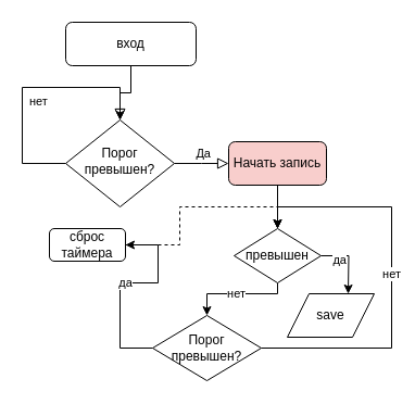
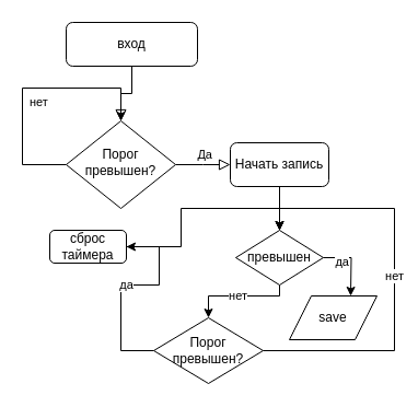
  <mxCell id="0" />
  <mxCell id="1" parent="0" />
  <mxCell id="2" value="" style="rounded=0;html=1;jettySize=auto;orthogonalLoop=1;fontSize=11;endArrow=block;endFill=0;endSize=8;strokeWidth=1;shadow=0;labelBackgroundColor=none;edgeStyle=orthogonalEdgeStyle;" parent="1" source="3" target="6" edge="1"><mxGeometry relative="1" as="geometry" /></mxCell>
  <mxCell id="3" value="вход" style="rounded=1;whiteSpace=wrap;html=1;fontSize=12;glass=0;strokeWidth=1;shadow=0;" parent="1" vertex="1"><mxGeometry x="60" y="20" width="120" height="40" as="geometry" /></mxCell>
  <mxCell id="4" value="Да" style="edgeStyle=orthogonalEdgeStyle;rounded=0;html=1;jettySize=auto;orthogonalLoop=1;fontSize=11;endArrow=block;endFill=0;endSize=8;strokeWidth=1;shadow=0;labelBackgroundColor=none;verticalAlign=bottom;align=right;" parent="1" source="6" edge="1"><mxGeometry y="10" relative="1" as="geometry"><mxPoint as="offset" /><mxPoint x="210" y="150" as="targetPoint" /></mxGeometry></mxCell>
  <mxCell id="5" value="нет" style="edgeStyle=orthogonalEdgeStyle;rounded=0;orthogonalLoop=1;jettySize=auto;html=1;align=left;verticalAlign=top;" edge="1" parent="1" source="6"><mxGeometry relative="1" as="geometry"><mxPoint x="110" y="110" as="targetPoint" /><Array as="points"><mxPoint x="20" y="150" /><mxPoint x="20" y="80" /><mxPoint x="110" y="80" /></Array></mxGeometry></mxCell>
  <mxCell id="6" value="Порог превышен?" style="rhombus;whiteSpace=wrap;html=1;shadow=0;fontFamily=Helvetica;fontSize=12;align=center;strokeWidth=1;spacing=6;spacingTop=-4;" parent="1" vertex="1"><mxGeometry x="60" y="110" width="100" height="80" as="geometry" /></mxCell>
  <mxCell id="7" style="edgeStyle=orthogonalEdgeStyle;rounded=0;orthogonalLoop=1;jettySize=auto;html=1;" edge="1" parent="1" source="8"><mxGeometry relative="1" as="geometry"><mxPoint x="255" y="210" as="targetPoint" /></mxGeometry></mxCell>
- <mxCell id="8" value="Начать запись" style="rounded=1;whiteSpace=wrap;html=1;fillColor=#f8cecc;" vertex="1" parent="1"><mxGeometry x="210" y="130" width="90" height="40" as="geometry" /></mxCell>
+ <mxCell id="8" value="Начать запись" style="rounded=1;whiteSpace=wrap;html=1;" vertex="1" parent="1"><mxGeometry x="210" y="130" width="90" height="40" as="geometry" /></mxCell>
  <mxCell id="9" value="да" style="edgeStyle=orthogonalEdgeStyle;rounded=0;orthogonalLoop=1;jettySize=auto;html=1;align=right;verticalAlign=middle;" edge="1" parent="1" source="11"><mxGeometry relative="1" as="geometry"><mxPoint x="320" y="270" as="targetPoint" /></mxGeometry></mxCell>
  <mxCell id="10" value="нет" style="edgeStyle=orthogonalEdgeStyle;rounded=0;orthogonalLoop=1;jettySize=auto;html=1;" edge="1" parent="1" source="11" target="14"><mxGeometry relative="1" as="geometry"><mxPoint x="190" y="270" as="targetPoint" /><Array as="points"><mxPoint x="255" y="270" /><mxPoint x="190" y="270" /></Array></mxGeometry></mxCell>
  <mxCell id="11" value="превышен" style="rhombus;whiteSpace=wrap;html=1;" vertex="1" parent="1"><mxGeometry x="215" y="210" width="80" height="50" as="geometry" /></mxCell>
  <mxCell id="12" value="да" style="edgeStyle=orthogonalEdgeStyle;rounded=0;orthogonalLoop=1;jettySize=auto;html=1;exitX=0;exitY=0.5;exitDx=0;exitDy=0;" edge="1" parent="1" source="14" target="16"><mxGeometry relative="1" as="geometry"><mxPoint x="130" y="210" as="targetPoint" /><Array as="points"><mxPoint x="110" y="320" /><mxPoint x="110" y="260" /><mxPoint x="145" y="260" /></Array></mxGeometry></mxCell>
  <mxCell id="13" value="нет" style="edgeStyle=orthogonalEdgeStyle;rounded=0;orthogonalLoop=1;jettySize=auto;html=1;entryX=0.5;entryY=0;entryDx=0;entryDy=0;" edge="1" parent="1" source="14" target="11"><mxGeometry relative="1" as="geometry"><mxPoint x="350" y="190" as="targetPoint" /><Array as="points"><mxPoint x="360" y="320" /><mxPoint x="360" y="190" /><mxPoint x="255" y="190" /></Array></mxGeometry></mxCell>
  <mxCell id="14" value="Порог превышен?" style="rhombus;whiteSpace=wrap;html=1;verticalAlign=middle;" vertex="1" parent="1"><mxGeometry x="140" y="290" width="100" height="60" as="geometry" /></mxCell>
- <mxCell id="15" style="edgeStyle=orthogonalEdgeStyle;rounded=0;orthogonalLoop=1;jettySize=auto;html=1;entryX=0.5;entryY=0;entryDx=0;entryDy=0;dashed=1;" edge="1" parent="1" source="16" target="11"><mxGeometry relative="1" as="geometry" /></mxCell>
+ <mxCell id="15" style="edgeStyle=orthogonalEdgeStyle;rounded=0;orthogonalLoop=1;jettySize=auto;html=1;entryX=0.5;entryY=0;entryDx=0;entryDy=0;" edge="1" parent="1" source="16" target="11"><mxGeometry relative="1" as="geometry" /></mxCell>
  <mxCell id="16" value="сброс таймера" style="rounded=1;whiteSpace=wrap;html=1;" vertex="1" parent="1"><mxGeometry x="45" y="210" width="70" height="30" as="geometry" /></mxCell>
  <mxCell id="17" value="save" style="shape=parallelogram;perimeter=parallelogramPerimeter;whiteSpace=wrap;html=1;fixedSize=1;" vertex="1" parent="1"><mxGeometry x="264" y="270" width="80" height="40" as="geometry" /></mxCell>
